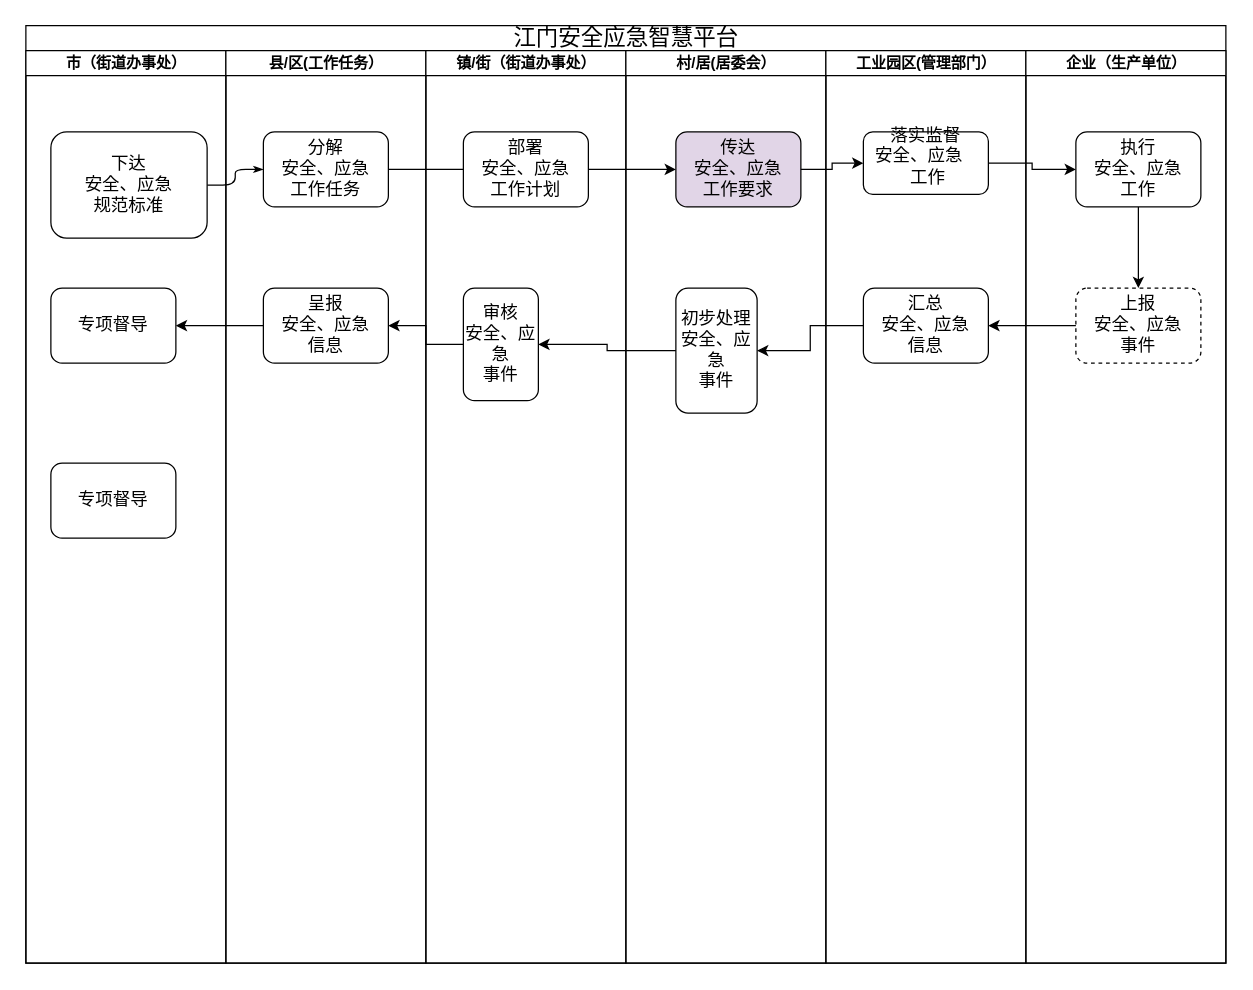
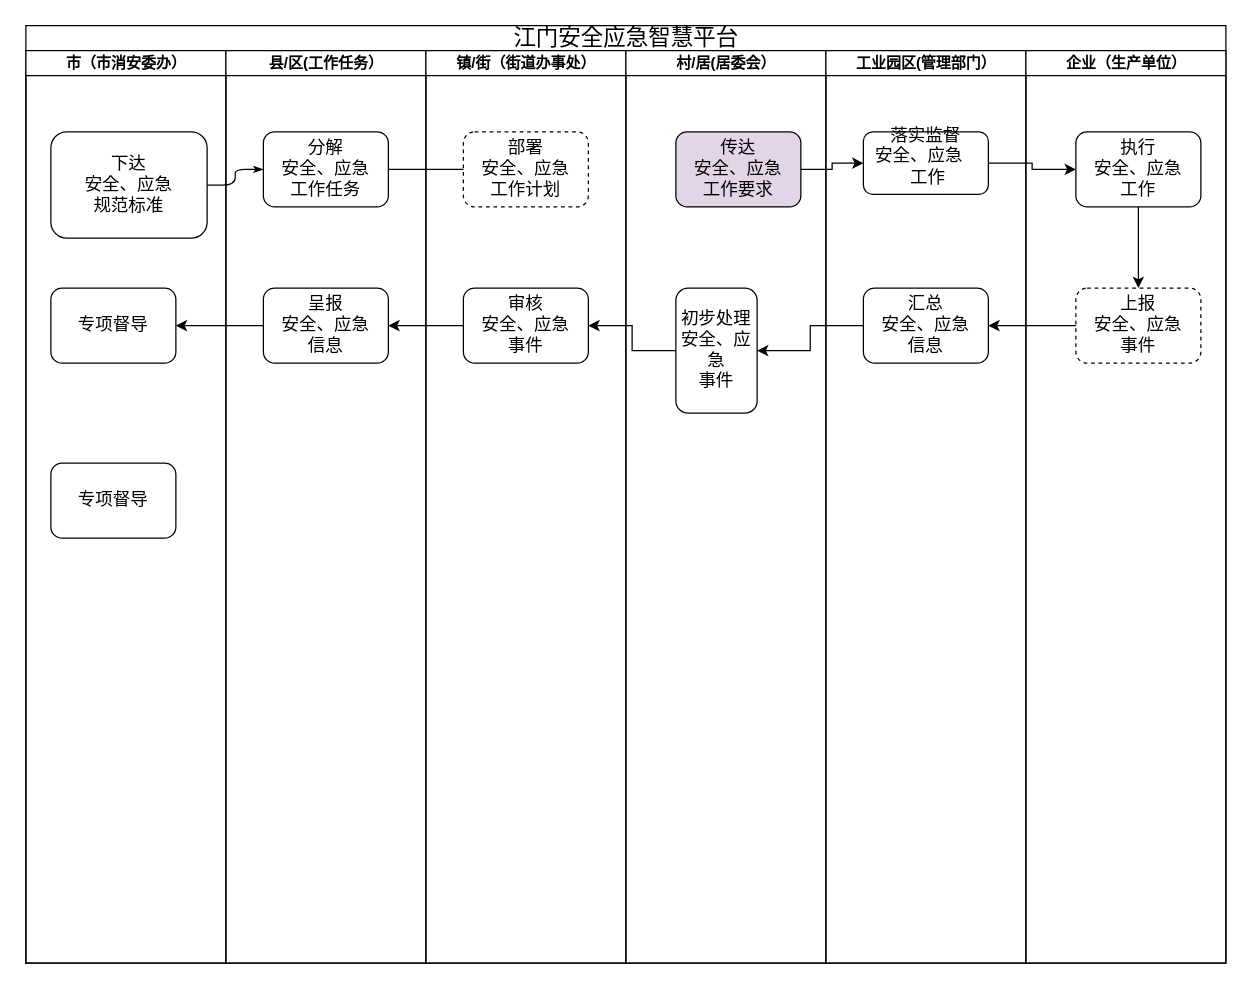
  <mxCell id="0" />
  <mxCell id="1" parent="0" />
  <mxCell id="2" value="&lt;font face=&quot;Times New Roman&quot; style=&quot;font-size: 18px; font-weight: normal;&quot;&gt;江门安全应急智慧平台&lt;/font&gt;" style="swimlane;html=1;childLayout=stackLayout;startSize=20;rounded=0;shadow=0;labelBackgroundColor=none;strokeWidth=1;fontFamily=Verdana;fontSize=8;align=center;" parent="1" vertex="1"><mxGeometry x="20" y="20" width="960" height="750" as="geometry" /></mxCell>
  <mxCell id="3" style="edgeStyle=orthogonalEdgeStyle;rounded=1;html=1;labelBackgroundColor=none;startArrow=none;startFill=0;startSize=5;endArrow=classicThin;endFill=1;endSize=5;jettySize=auto;orthogonalLoop=1;strokeWidth=1;fontFamily=Verdana;fontSize=8;entryX=0;entryY=0.5;entryDx=0;entryDy=0;" parent="2" source="5" target="9" edge="1"><mxGeometry relative="1" as="geometry"><mxPoint x="190" y="115" as="targetPoint" /></mxGeometry></mxCell>
- <mxCell id="4" value="市（街道办事处）" style="swimlane;html=1;startSize=20;" parent="2" vertex="1"><mxGeometry y="20" width="160" height="730" as="geometry" /></mxCell>
+ <mxCell id="4" value="市（市消安委办）" style="swimlane;html=1;startSize=20;" parent="2" vertex="1"><mxGeometry y="20" width="160" height="730" as="geometry" /></mxCell>
  <mxCell id="5" value="&lt;font face=&quot;Times New Roman&quot; style=&quot;font-size: 14px;&quot;&gt;下达&lt;/font&gt;&lt;div&gt;&lt;font face=&quot;Times New Roman&quot; style=&quot;font-size: 14px;&quot;&gt;安全、应急&lt;/font&gt;&lt;/div&gt;&lt;div&gt;&lt;font face=&quot;Times New Roman&quot; style=&quot;font-size: 14px;&quot;&gt;规范标准&lt;/font&gt;&lt;/div&gt;" style="rounded=1;whiteSpace=wrap;html=1;shadow=0;labelBackgroundColor=none;strokeWidth=1;fontFamily=Verdana;fontSize=8;align=center;" parent="4" vertex="1"><mxGeometry x="20" y="65" width="125" height="85" as="geometry" /></mxCell>
  <mxCell id="6" value="&lt;font face=&quot;Times New Roman&quot;&gt;&lt;span style=&quot;font-size: 14px;&quot;&gt;专项督导&lt;/span&gt;&lt;/font&gt;" style="rounded=1;whiteSpace=wrap;html=1;shadow=0;labelBackgroundColor=none;strokeWidth=1;fontFamily=Verdana;fontSize=8;align=center;" vertex="1" parent="4"><mxGeometry x="20" y="190" width="100" height="60" as="geometry" /></mxCell>
  <mxCell id="7" value="&lt;font face=&quot;Times New Roman&quot;&gt;&lt;span style=&quot;font-size: 14px;&quot;&gt;专项督导&lt;/span&gt;&lt;/font&gt;" style="rounded=1;whiteSpace=wrap;html=1;shadow=0;labelBackgroundColor=none;strokeWidth=1;fontFamily=Verdana;fontSize=8;align=center;" vertex="1" parent="4"><mxGeometry x="20" y="330" width="100" height="60" as="geometry" /></mxCell>
  <mxCell id="8" value="县/区(工作任务）" style="swimlane;html=1;startSize=20;" parent="2" vertex="1"><mxGeometry x="160" y="20" width="160" height="730" as="geometry"><mxRectangle x="160" y="20" width="40" height="730" as="alternateBounds" /></mxGeometry></mxCell>
  <mxCell id="9" value="&lt;font face=&quot;Times New Roman&quot;&gt;&lt;span style=&quot;font-size: 14px;&quot;&gt;分解&lt;/span&gt;&lt;/font&gt;&lt;div&gt;&lt;font face=&quot;Times New Roman&quot;&gt;&lt;span style=&quot;font-size: 14px;&quot;&gt;安全、应急&lt;/span&gt;&lt;/font&gt;&lt;/div&gt;&lt;div&gt;&lt;font face=&quot;Times New Roman&quot;&gt;&lt;span style=&quot;font-size: 14px;&quot;&gt;工作任务&lt;/span&gt;&lt;/font&gt;&lt;/div&gt;" style="rounded=1;whiteSpace=wrap;html=1;shadow=0;labelBackgroundColor=none;strokeWidth=1;fontFamily=Verdana;fontSize=8;align=center;" vertex="1" parent="8"><mxGeometry x="30" y="65" width="100" height="60" as="geometry" /></mxCell>
  <mxCell id="10" value="&lt;font face=&quot;Times New Roman&quot;&gt;&lt;span style=&quot;font-size: 14px;&quot;&gt;呈报&lt;/span&gt;&lt;/font&gt;&lt;br&gt;&lt;div&gt;&lt;font face=&quot;Times New Roman&quot;&gt;&lt;span style=&quot;font-size: 14px;&quot;&gt;安全、应急&lt;/span&gt;&lt;/font&gt;&lt;/div&gt;&lt;div&gt;&lt;font face=&quot;Times New Roman&quot;&gt;&lt;span style=&quot;font-size: 14px;&quot;&gt;信息&lt;/span&gt;&lt;/font&gt;&lt;/div&gt;" style="rounded=1;whiteSpace=wrap;html=1;shadow=0;labelBackgroundColor=none;strokeWidth=1;fontFamily=Verdana;fontSize=8;align=center;" vertex="1" parent="8"><mxGeometry x="30" y="190" width="100" height="60" as="geometry" /></mxCell>
  <mxCell id="11" value="镇/街（街道办事处）" style="swimlane;html=1;startSize=20;" parent="2" vertex="1"><mxGeometry x="320" y="20" width="160" height="730" as="geometry" /></mxCell>
- <mxCell id="12" value="&lt;font face=&quot;Times New Roman&quot;&gt;&lt;span style=&quot;font-size: 14px;&quot;&gt;部署&lt;/span&gt;&lt;/font&gt;&lt;br&gt;&lt;div&gt;&lt;font face=&quot;Times New Roman&quot;&gt;&lt;span style=&quot;font-size: 14px;&quot;&gt;安全、应急&lt;/span&gt;&lt;/font&gt;&lt;/div&gt;&lt;div&gt;&lt;font face=&quot;Times New Roman&quot;&gt;&lt;span style=&quot;font-size: 14px;&quot;&gt;工作计划&lt;/span&gt;&lt;/font&gt;&lt;/div&gt;" style="rounded=1;whiteSpace=wrap;html=1;shadow=0;labelBackgroundColor=none;strokeWidth=1;fontFamily=Verdana;fontSize=8;align=center;" vertex="1" parent="11"><mxGeometry x="30" y="65" width="100" height="60" as="geometry" /></mxCell>
- <mxCell id="13" value="&lt;font face=&quot;Times New Roman&quot;&gt;&lt;span style=&quot;font-size: 14px;&quot;&gt;审核&lt;/span&gt;&lt;/font&gt;&lt;br&gt;&lt;div&gt;&lt;font face=&quot;Times New Roman&quot;&gt;&lt;span style=&quot;font-size: 14px;&quot;&gt;安全、应急&lt;/span&gt;&lt;/font&gt;&lt;/div&gt;&lt;div&gt;&lt;font face=&quot;Times New Roman&quot;&gt;&lt;span style=&quot;font-size: 14px;&quot;&gt;事件&lt;/span&gt;&lt;/font&gt;&lt;/div&gt;" style="rounded=1;whiteSpace=wrap;html=1;shadow=0;labelBackgroundColor=none;strokeWidth=1;fontFamily=Verdana;fontSize=8;align=center;" vertex="1" parent="11"><mxGeometry x="30" y="190" width="60" height="90" as="geometry" /></mxCell>
+ <mxCell id="12" value="&lt;font face=&quot;Times New Roman&quot;&gt;&lt;span style=&quot;font-size: 14px;&quot;&gt;部署&lt;/span&gt;&lt;/font&gt;&lt;br&gt;&lt;div&gt;&lt;font face=&quot;Times New Roman&quot;&gt;&lt;span style=&quot;font-size: 14px;&quot;&gt;安全、应急&lt;/span&gt;&lt;/font&gt;&lt;/div&gt;&lt;div&gt;&lt;font face=&quot;Times New Roman&quot;&gt;&lt;span style=&quot;font-size: 14px;&quot;&gt;工作计划&lt;/span&gt;&lt;/font&gt;&lt;/div&gt;" style="rounded=1;whiteSpace=wrap;html=1;shadow=0;labelBackgroundColor=none;strokeWidth=1;fontFamily=Verdana;fontSize=8;align=center;dashed=1;" vertex="1" parent="11"><mxGeometry x="30" y="65" width="100" height="60" as="geometry" /></mxCell>
+ <mxCell id="13" value="&lt;font face=&quot;Times New Roman&quot;&gt;&lt;span style=&quot;font-size: 14px;&quot;&gt;审核&lt;/span&gt;&lt;/font&gt;&lt;br&gt;&lt;div&gt;&lt;font face=&quot;Times New Roman&quot;&gt;&lt;span style=&quot;font-size: 14px;&quot;&gt;安全、应急&lt;/span&gt;&lt;/font&gt;&lt;/div&gt;&lt;div&gt;&lt;font face=&quot;Times New Roman&quot;&gt;&lt;span style=&quot;font-size: 14px;&quot;&gt;事件&lt;/span&gt;&lt;/font&gt;&lt;/div&gt;" style="rounded=1;whiteSpace=wrap;html=1;shadow=0;labelBackgroundColor=none;strokeWidth=1;fontFamily=Verdana;fontSize=8;align=center;" vertex="1" parent="11"><mxGeometry x="30" y="190" width="100" height="60" as="geometry" /></mxCell>
  <mxCell id="14" value="村/居(居委会）" style="swimlane;html=1;startSize=20;" parent="2" vertex="1"><mxGeometry x="480" y="20" width="160" height="730" as="geometry" /></mxCell>
  <mxCell id="15" value="&lt;font face=&quot;Times New Roman&quot;&gt;&lt;span style=&quot;font-size: 14px;&quot;&gt;传达&lt;/span&gt;&lt;/font&gt;&lt;br&gt;&lt;div&gt;&lt;font face=&quot;Times New Roman&quot;&gt;&lt;span style=&quot;font-size: 14px;&quot;&gt;安全、应急&lt;/span&gt;&lt;/font&gt;&lt;/div&gt;&lt;div&gt;&lt;font face=&quot;Times New Roman&quot;&gt;&lt;span style=&quot;font-size: 14px;&quot;&gt;工作要求&lt;/span&gt;&lt;/font&gt;&lt;/div&gt;" style="rounded=1;whiteSpace=wrap;html=1;shadow=0;labelBackgroundColor=none;strokeWidth=1;fontFamily=Verdana;fontSize=8;align=center;fillColor=#e1d5e7;" vertex="1" parent="14"><mxGeometry x="40" y="65" width="100" height="60" as="geometry" /></mxCell>
  <mxCell id="16" value="&lt;font face=&quot;Times New Roman&quot;&gt;&lt;span style=&quot;font-size: 14px;&quot;&gt;初步处理&lt;/span&gt;&lt;/font&gt;&lt;br&gt;&lt;div&gt;&lt;font face=&quot;Times New Roman&quot;&gt;&lt;span style=&quot;font-size: 14px;&quot;&gt;安全、应急&lt;/span&gt;&lt;/font&gt;&lt;/div&gt;&lt;div&gt;&lt;font face=&quot;Times New Roman&quot;&gt;&lt;span style=&quot;font-size: 14px;&quot;&gt;事件&lt;/span&gt;&lt;/font&gt;&lt;/div&gt;" style="rounded=1;whiteSpace=wrap;html=1;shadow=0;labelBackgroundColor=none;strokeWidth=1;fontFamily=Verdana;fontSize=8;align=center;" vertex="1" parent="14"><mxGeometry x="40" y="190" width="65" height="100" as="geometry" /></mxCell>
  <mxCell id="17" value="工业园区(管理部门）" style="swimlane;html=1;startSize=20;" parent="2" vertex="1"><mxGeometry x="640" y="20" width="160" height="730" as="geometry" /></mxCell>
  <mxCell id="18" value="&lt;font face=&quot;Times New Roman&quot;&gt;&lt;span style=&quot;font-size: 14px;&quot;&gt;落实监督&lt;/span&gt;&lt;/font&gt;&lt;div&gt;&lt;font face=&quot;Times New Roman&quot;&gt;&lt;span style=&quot;font-size: 14px;&quot;&gt;安全、应急&amp;nbsp; &amp;nbsp; &amp;nbsp;工作&lt;/span&gt;&lt;/font&gt;&lt;br&gt;&lt;div&gt;&lt;br&gt;&lt;/div&gt;&lt;/div&gt;" style="rounded=1;whiteSpace=wrap;html=1;shadow=0;labelBackgroundColor=none;strokeWidth=1;fontFamily=Verdana;fontSize=8;align=center;" vertex="1" parent="17"><mxGeometry x="30" y="65" width="100" height="50" as="geometry" /></mxCell>
  <mxCell id="19" value="&lt;font face=&quot;Times New Roman&quot;&gt;&lt;span style=&quot;font-size: 14px;&quot;&gt;汇总&lt;/span&gt;&lt;/font&gt;&lt;br&gt;&lt;div&gt;&lt;font face=&quot;Times New Roman&quot;&gt;&lt;span style=&quot;font-size: 14px;&quot;&gt;安全、应急&lt;/span&gt;&lt;/font&gt;&lt;/div&gt;&lt;div&gt;&lt;font face=&quot;Times New Roman&quot;&gt;&lt;span style=&quot;font-size: 14px;&quot;&gt;信息&lt;/span&gt;&lt;/font&gt;&lt;/div&gt;" style="rounded=1;whiteSpace=wrap;html=1;shadow=0;labelBackgroundColor=none;strokeWidth=1;fontFamily=Verdana;fontSize=8;align=center;" vertex="1" parent="17"><mxGeometry x="30" y="190" width="100" height="60" as="geometry" /></mxCell>
  <mxCell id="20" value="企业（生产单位）" style="swimlane;html=1;startSize=20;" parent="2" vertex="1"><mxGeometry x="800" y="20" width="160" height="730" as="geometry" /></mxCell>
  <mxCell id="21" value="" style="edgeStyle=orthogonalEdgeStyle;rounded=0;orthogonalLoop=1;jettySize=auto;html=1;" edge="1" parent="20" source="22" target="23"><mxGeometry relative="1" as="geometry" /></mxCell>
  <mxCell id="22" value="&lt;font face=&quot;Times New Roman&quot;&gt;&lt;span style=&quot;font-size: 14px;&quot;&gt;执行&lt;/span&gt;&lt;/font&gt;&lt;br&gt;&lt;div&gt;&lt;font face=&quot;Times New Roman&quot;&gt;&lt;span style=&quot;font-size: 14px;&quot;&gt;安全、应急&lt;/span&gt;&lt;/font&gt;&lt;/div&gt;&lt;div&gt;&lt;font face=&quot;Times New Roman&quot;&gt;&lt;span style=&quot;font-size: 14px;&quot;&gt;工作&lt;/span&gt;&lt;/font&gt;&lt;/div&gt;" style="rounded=1;whiteSpace=wrap;html=1;shadow=0;labelBackgroundColor=none;strokeWidth=1;fontFamily=Verdana;fontSize=8;align=center;" vertex="1" parent="20"><mxGeometry x="40" y="65" width="100" height="60" as="geometry" /></mxCell>
  <mxCell id="23" value="&lt;font face=&quot;Times New Roman&quot;&gt;&lt;span style=&quot;font-size: 14px;&quot;&gt;上报&lt;/span&gt;&lt;/font&gt;&lt;br&gt;&lt;div&gt;&lt;font face=&quot;Times New Roman&quot;&gt;&lt;span style=&quot;font-size: 14px;&quot;&gt;安全、应急&lt;/span&gt;&lt;/font&gt;&lt;/div&gt;&lt;div&gt;&lt;font face=&quot;Times New Roman&quot;&gt;&lt;span style=&quot;font-size: 14px;&quot;&gt;事件&lt;/span&gt;&lt;/font&gt;&lt;/div&gt;" style="rounded=1;whiteSpace=wrap;html=1;shadow=0;labelBackgroundColor=none;strokeWidth=1;fontFamily=Verdana;fontSize=8;align=center;dashed=1;" vertex="1" parent="20"><mxGeometry x="40" y="190" width="100" height="60" as="geometry" /></mxCell>
  <mxCell id="24" value="" style="edgeStyle=orthogonalEdgeStyle;rounded=0;orthogonalLoop=1;jettySize=auto;html=1;endArrow=none;" edge="1" parent="2" source="9" target="12"><mxGeometry relative="1" as="geometry" /></mxCell>
- <mxCell id="25" value="" style="edgeStyle=orthogonalEdgeStyle;rounded=0;orthogonalLoop=1;jettySize=auto;html=1;" edge="1" parent="2" source="12" target="15"><mxGeometry relative="1" as="geometry" /></mxCell>
  <mxCell id="26" value="" style="edgeStyle=orthogonalEdgeStyle;rounded=0;orthogonalLoop=1;jettySize=auto;html=1;" edge="1" parent="2" source="15" target="18"><mxGeometry relative="1" as="geometry" /></mxCell>
  <mxCell id="27" value="" style="edgeStyle=orthogonalEdgeStyle;rounded=0;orthogonalLoop=1;jettySize=auto;html=1;" edge="1" parent="2" source="18" target="22"><mxGeometry relative="1" as="geometry" /></mxCell>
  <mxCell id="28" value="" style="edgeStyle=orthogonalEdgeStyle;rounded=0;orthogonalLoop=1;jettySize=auto;html=1;" edge="1" parent="2" source="23" target="19"><mxGeometry relative="1" as="geometry" /></mxCell>
  <mxCell id="29" value="" style="edgeStyle=orthogonalEdgeStyle;rounded=0;orthogonalLoop=1;jettySize=auto;html=1;" edge="1" parent="2" source="19" target="16"><mxGeometry relative="1" as="geometry" /></mxCell>
  <mxCell id="30" value="" style="edgeStyle=orthogonalEdgeStyle;rounded=0;orthogonalLoop=1;jettySize=auto;html=1;" edge="1" parent="2" source="16" target="13"><mxGeometry relative="1" as="geometry" /></mxCell>
  <mxCell id="31" value="" style="edgeStyle=orthogonalEdgeStyle;rounded=0;orthogonalLoop=1;jettySize=auto;html=1;" edge="1" parent="2" source="13" target="10"><mxGeometry relative="1" as="geometry" /></mxCell>
  <mxCell id="32" value="" style="edgeStyle=orthogonalEdgeStyle;rounded=0;orthogonalLoop=1;jettySize=auto;html=1;" edge="1" parent="2" source="10" target="6"><mxGeometry relative="1" as="geometry" /></mxCell>
